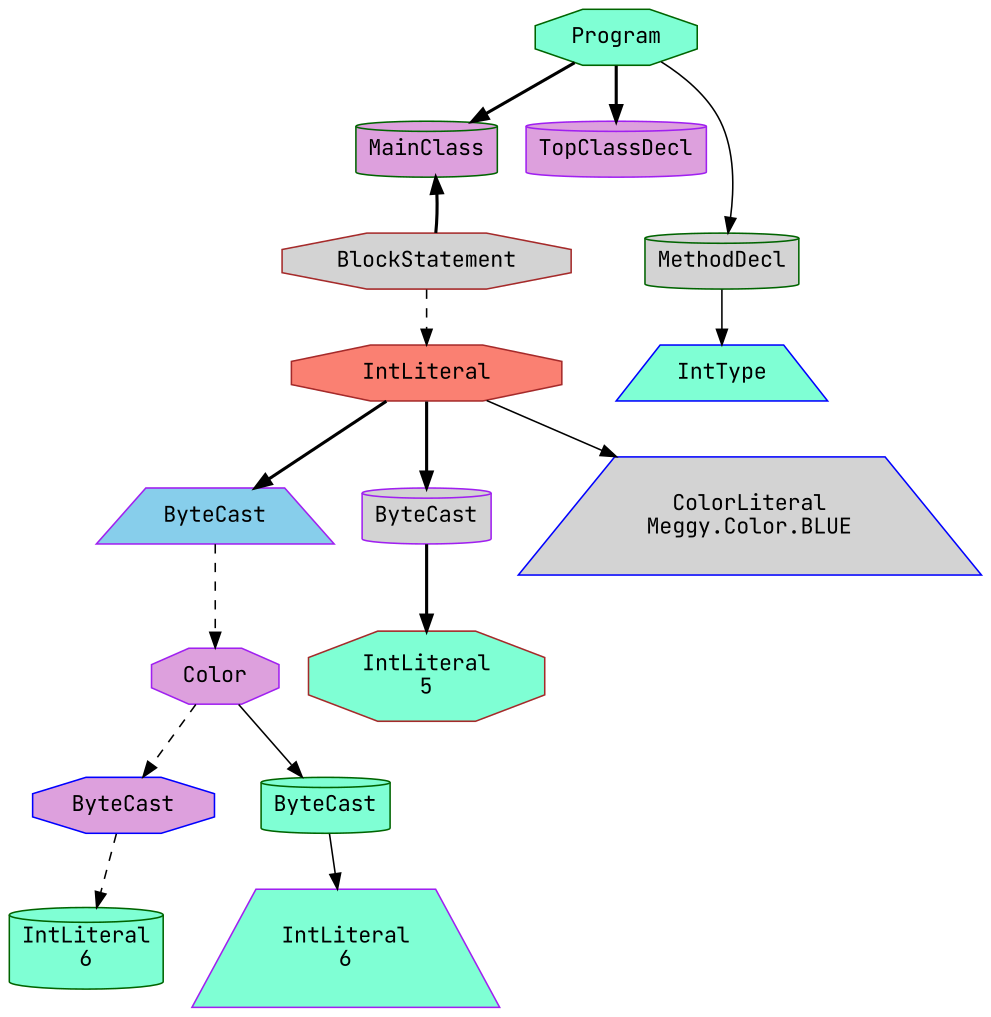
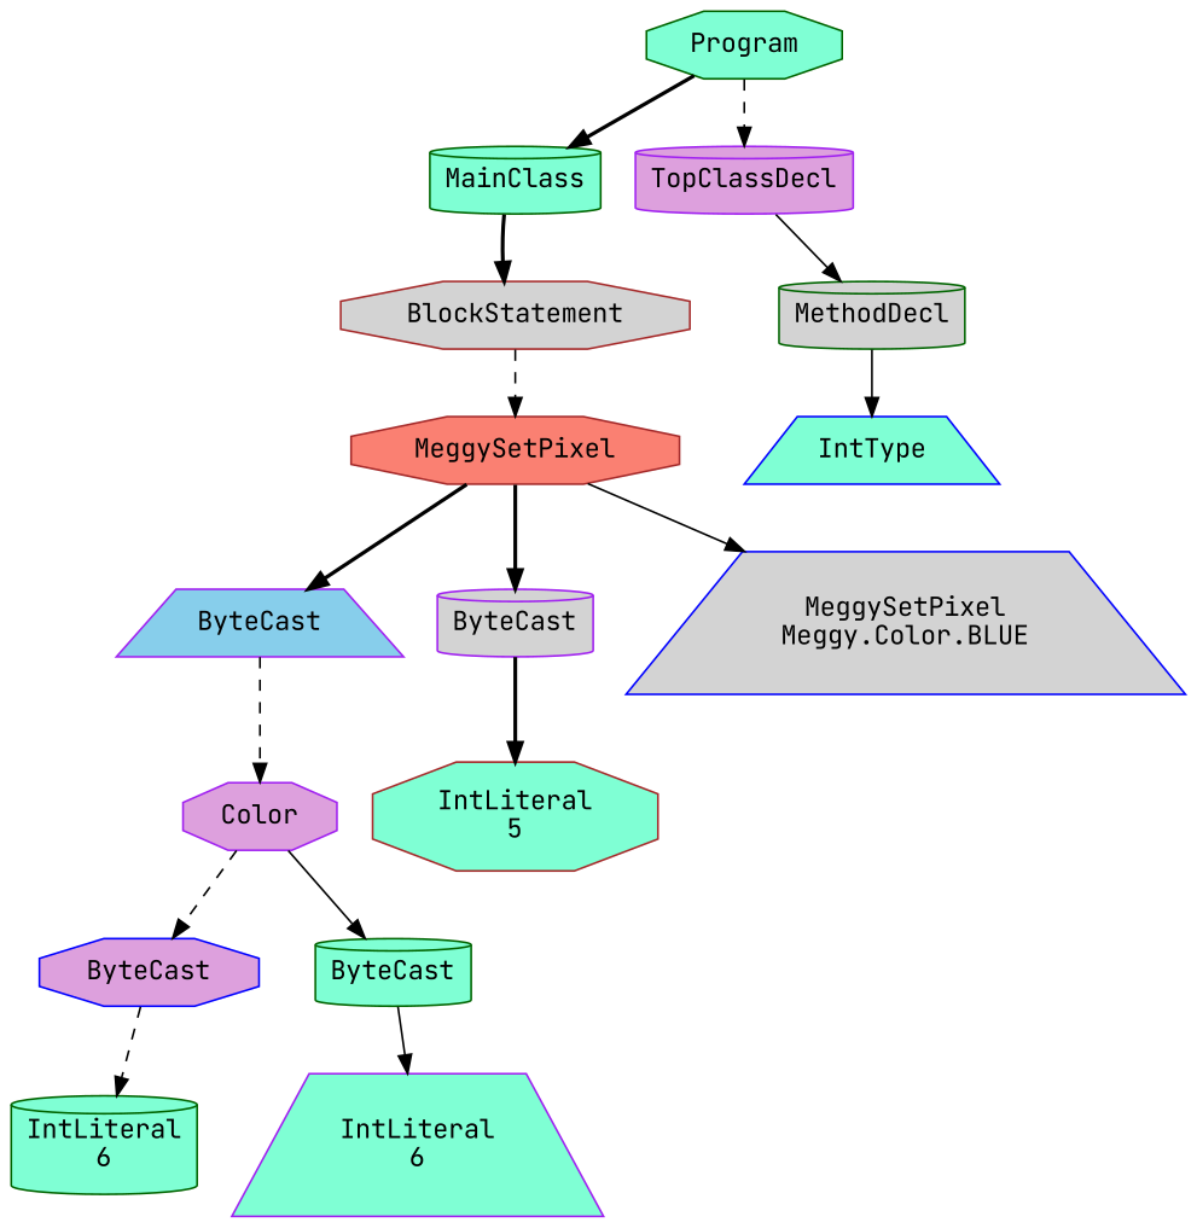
  digraph {
    fontname="JetBrains Mono"
    node [color=darkgreen fillcolor=aquamarine fontname="JetBrains Mono" shape=octagon style=filled]
    edge [fontname="JetBrains Mono" style=bold]
    n1 [label=Program]
-   n2 [fillcolor=plum label=MainClass shape=cylinder]
+   n2 [label=MainClass shape=cylinder]
    n3 [color=purple fillcolor=plum label=TopClassDecl shape=cylinder]
    n4 [color=brown fillcolor=lightgrey label=BlockStatement]
    n5 [fillcolor=lightgrey label=MethodDecl shape=cylinder]
-   n6 [color=brown fillcolor=salmon label=IntLiteral]
+   n6 [color=brown fillcolor=salmon label=MeggySetPixel]
    n7 [color=purple fillcolor=skyblue label=ByteCast shape=trapezium]
    n8 [color=purple fillcolor=lightgrey label=ByteCast shape=cylinder]
-   n9 [color=blue fillcolor=lightgrey label="ColorLiteral\nMeggy.Color.BLUE" shape=trapezium]
+   n9 [color=blue fillcolor=lightgrey label="MeggySetPixel\nMeggy.Color.BLUE" shape=trapezium]
    n10 [color=purple fillcolor=plum label=Color]
    n11 [color=brown label="IntLiteral\n5"]
    n12 [color=blue fillcolor=plum label=ByteCast]
    n13 [label=ByteCast shape=cylinder]
    n14 [label="IntLiteral\n6" shape=cylinder]
    n15 [color=purple label="IntLiteral\n6" shape=trapezium]
    n16 [color=blue label=IntType shape=trapezium]
    n1 -> n2
-   n1 -> n3
-   n4 -> n2
-   n1 -> n5 [style=solid]
+   n1 -> n3 [style=dashed]
+   n2 -> n4
+   n3 -> n5 [style=solid]
    n4 -> n6 [style=dashed]
    n5 -> n16 [style=solid]
    n6 -> n7
    n6 -> n8
    n6 -> n9 [style=solid]
    n7 -> n10 [style=dashed]
    n8 -> n11
    n10 -> n12 [style=dashed]
    n10 -> n13 [style=solid]
    n12 -> n14 [style=dashed]
    n13 -> n15 [style=solid]
  }
